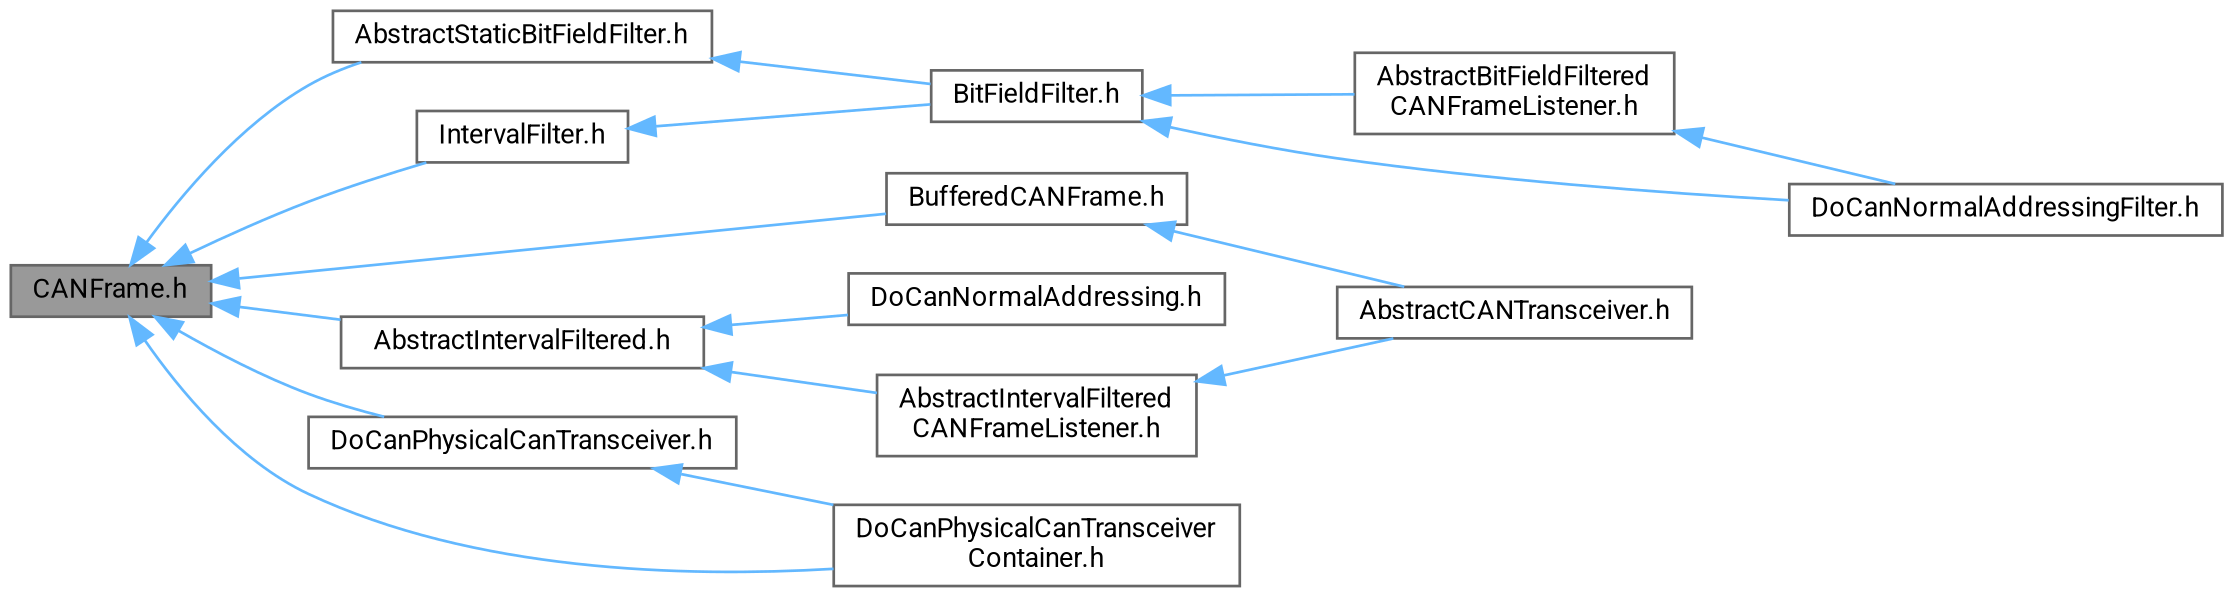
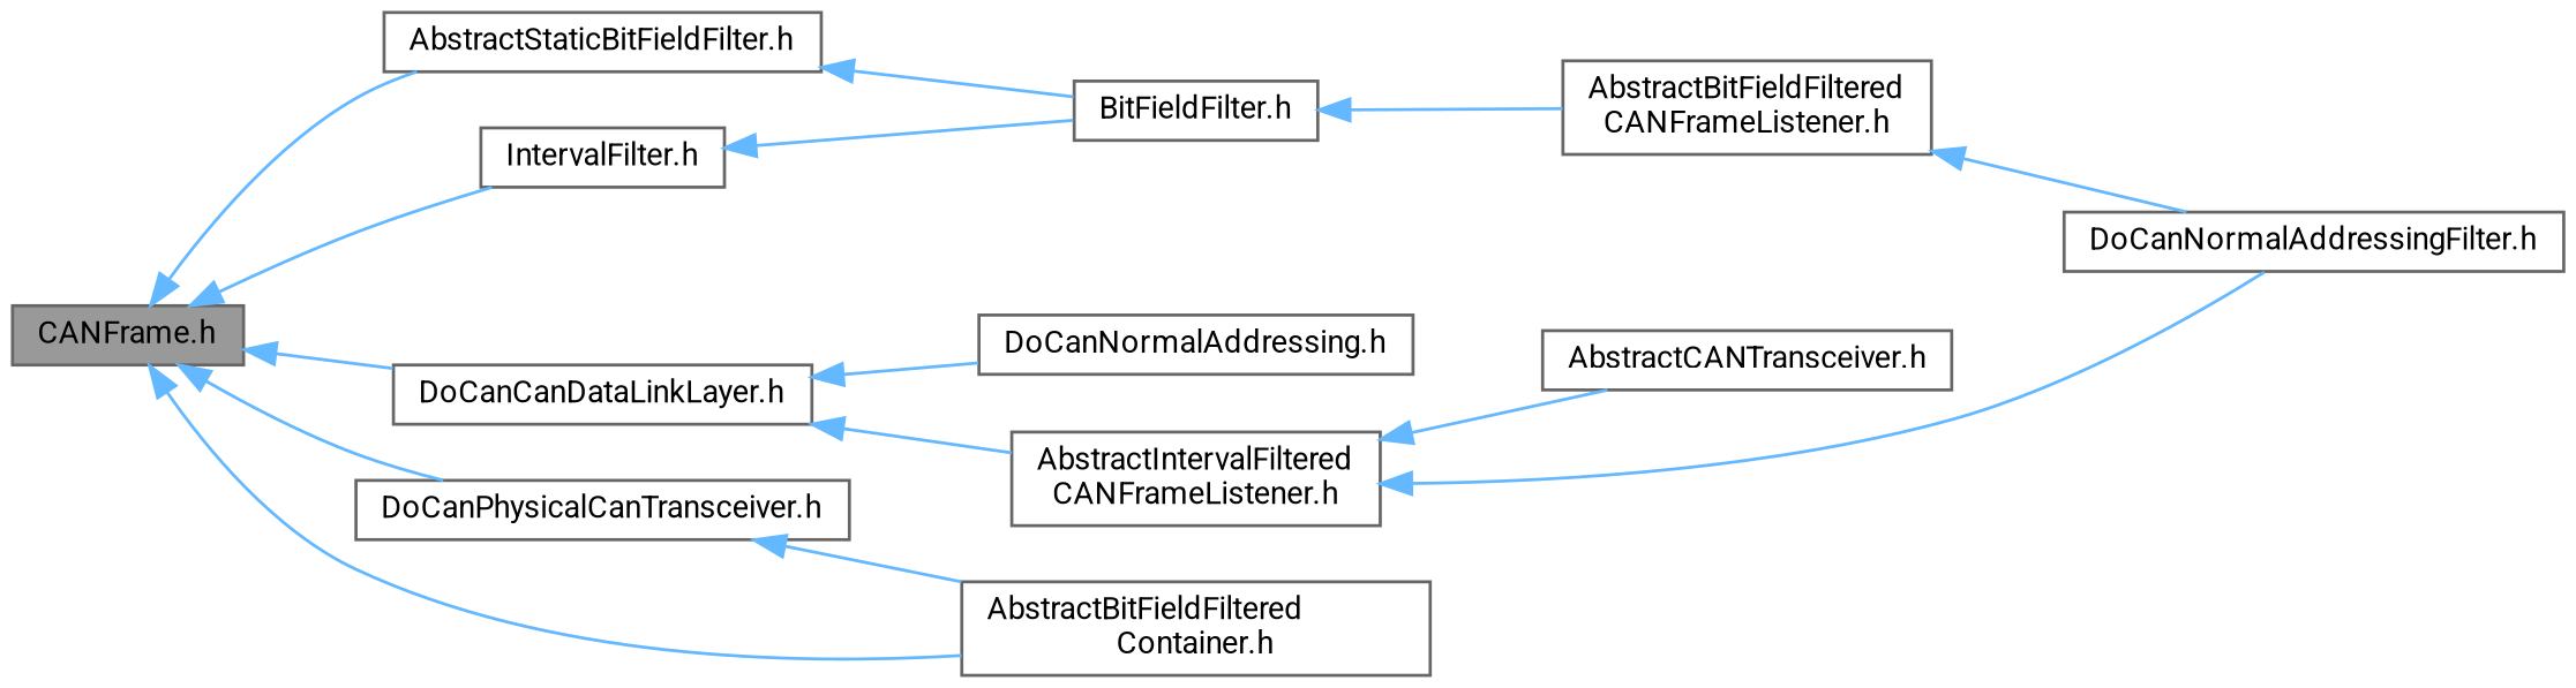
  digraph {
    fontname=Roboto
    rankdir=LR
    node [color=grey40 fillcolor=white fontname=Roboto fontsize=10 shape=box style=filled]
    edge [color=steelblue1 dir=back fontname=Roboto fontsize=10 labelfontname=Helvetica labelfontsize=10 style=solid]
    n1 [color=gray40 fillcolor=grey60 fontcolor=black height=0.2 label="CANFrame.h" width=0.4]
    n2 [height=0.2 label="AbstractStaticBitFieldFilter.h" width=0.4]
-   n3 [height=0.2 label="BufferedCANFrame.h" width=0.4]
-   n4 [height=0.2 label="AbstractIntervalFiltered.h" width=0.4]
+   n4 [height=0.2 label="DoCanCanDataLinkLayer.h" width=0.4]
    n5 [height=0.2 label="DoCanPhysicalCanTransceiver.h" width=0.4]
    n6 [height=0.2 label="IntervalFilter.h" width=0.4]
-   n7 [height=0.2 label="DoCanPhysicalCanTransceiver\lContainer.h" width=0.4]
+   n7 [height=0.2 label="AbstractBitFieldFiltered\lContainer.h" width=0.4]
    n8 [height=0.2 label="BitFieldFilter.h" width=0.4]
    n9 [height=0.2 label="AbstractBitFieldFiltered\lCANFrameListener.h" width=0.4]
    n10 [height=0.2 label="DoCanNormalAddressingFilter.h" width=0.4]
    n11 [height=0.2 label="AbstractCANTransceiver.h" width=0.4]
    n12 [height=0.2 label="DoCanNormalAddressing.h" width=0.4]
    n13 [height=0.2 label="AbstractIntervalFiltered\lCANFrameListener.h" width=0.4]
    n1 -> n2
-   n1 -> n3
    n1 -> n4
    n1 -> n5
    n1 -> n6
    n1 -> n7
    n2 -> n8
-   n3 -> n11
    n4 -> n12
    n4 -> n13
    n5 -> n7
    n6 -> n8
    n8 -> n9
-   n8 -> n10
+   n13 -> n10
    n9 -> n10
    n13 -> n11
  }
